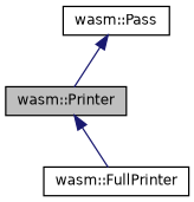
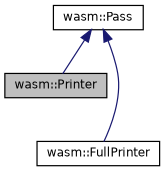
  digraph {
    node [color=black fillcolor=white fontname=Helvetica fontsize=10 shape=record style=filled]
    edge [color=midnightblue dir=back fontname=Helvetica fontsize=10 labelfontname=Helvetica labelfontsize=10 style=solid]
    n1 [fillcolor=grey75 fontcolor=black height=0.2 label="wasm::Printer" width=0.4]
    n2 [height=0.2 label="wasm::FullPrinter" width=0.4]
    n3 [height=0.2 label="wasm::Pass" width=0.4]
-   n1 -> n2
+   n3 -> n2
    n3 -> n1
  }
